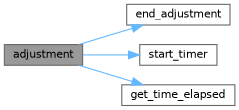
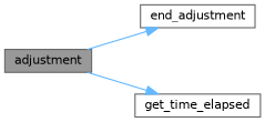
  digraph {
    rankdir=LR
    node [color=grey40 fillcolor=white fontname=Helvetica fontsize=10 shape=box style=filled]
    edge [color=steelblue1 fontname=Helvetica fontsize=10 labelfontname=Helvetica labelfontsize=10 style=solid]
    n1 [color=gray40 fillcolor=grey60 fontcolor=black height=0.2 label=adjustment width=0.4]
    n2 [height=0.2 label=end_adjustment width=0.4]
-   n3 [height=0.2 label=start_timer width=0.4]
    n4 [height=0.2 label=get_time_elapsed width=0.4]
    n1 -> n2
-   n1 -> n3
    n1 -> n4
  }
